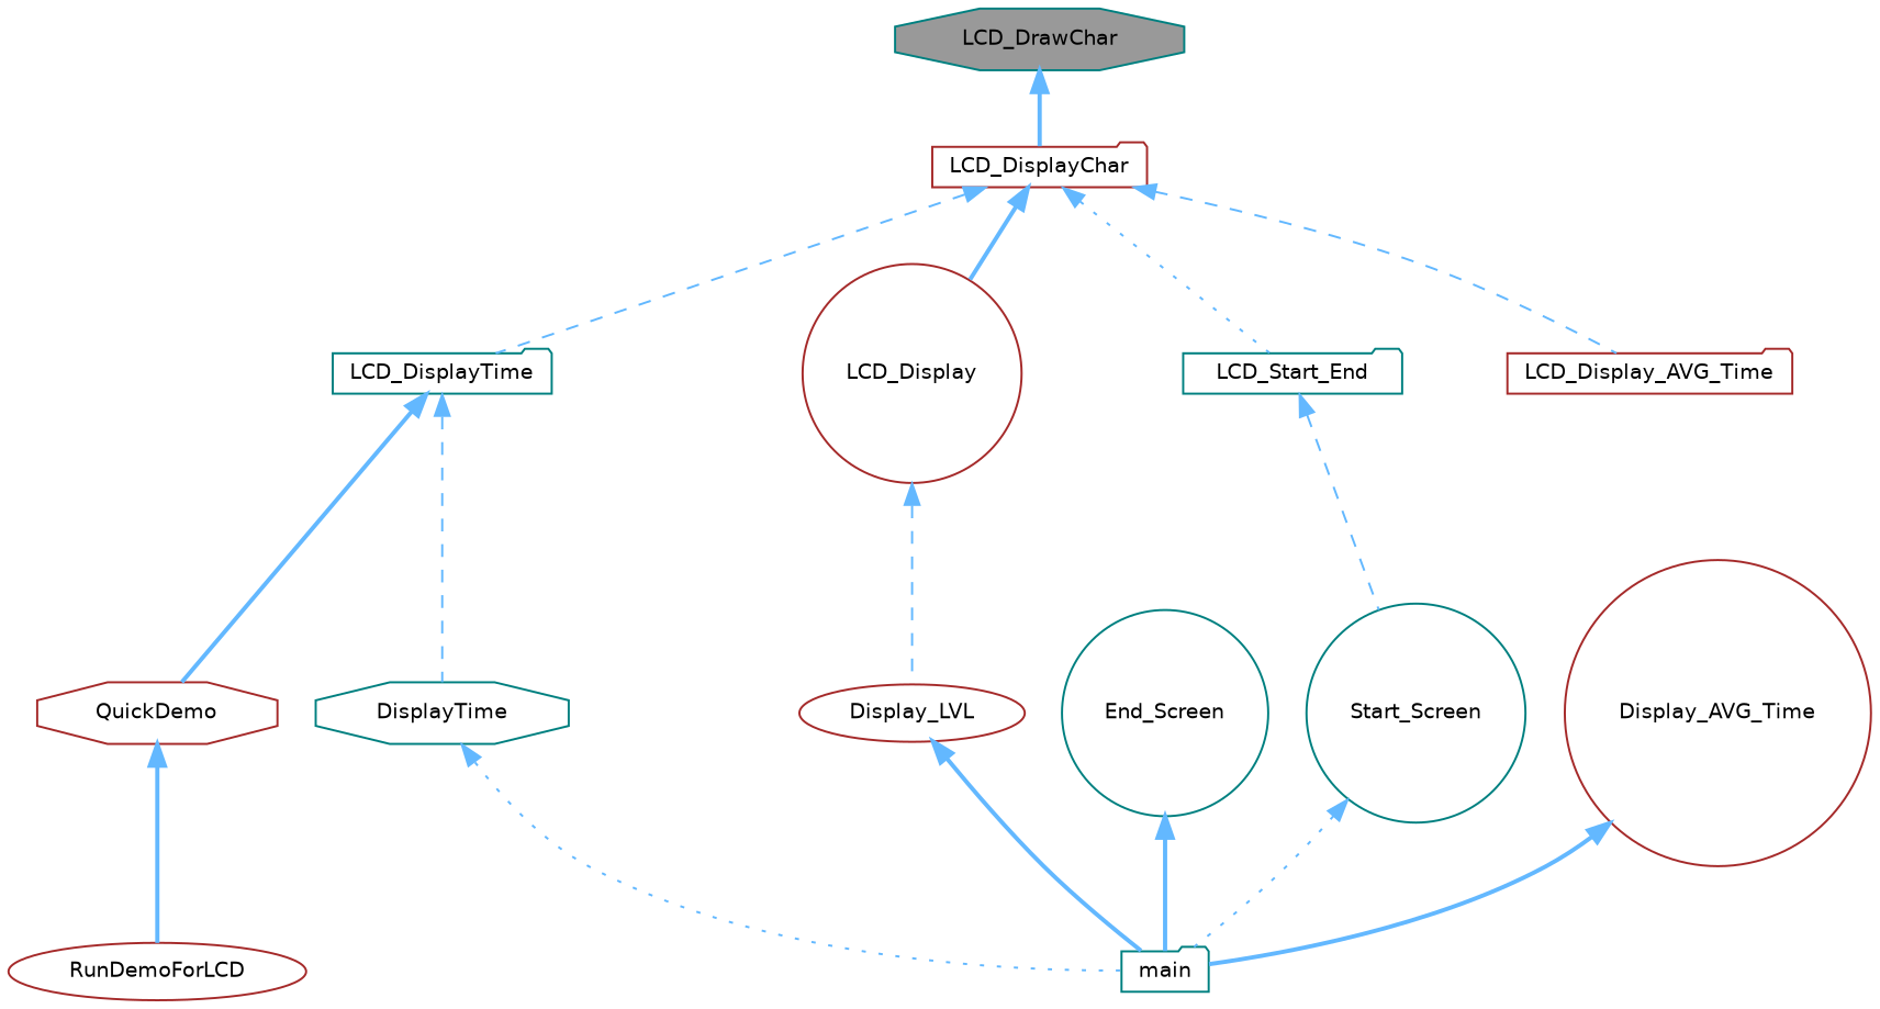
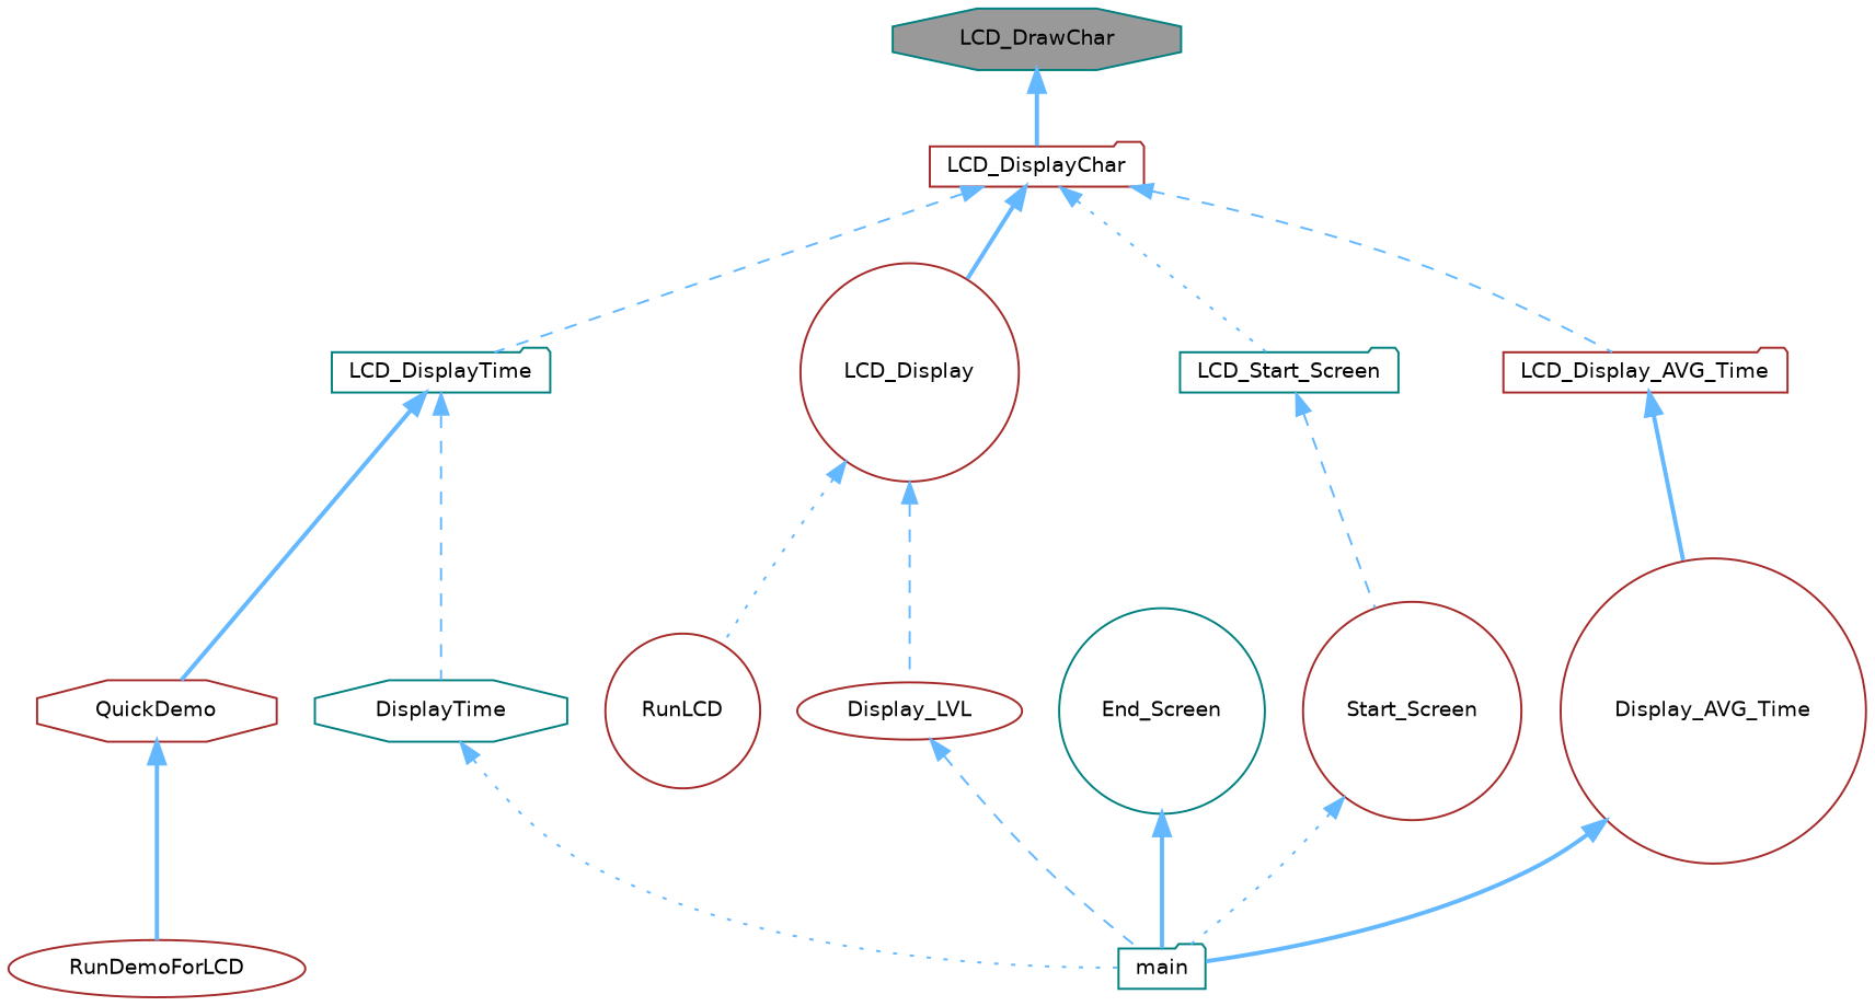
  digraph {
    rankdir=TB
    node [color=brown fillcolor=white fontname=Helvetica fontsize=10 shape=folder style=filled]
    edge [color=steelblue1 dir=back fontname=Helvetica fontsize=10 labelfontname=Helvetica labelfontsize=10 style=bold]
    n1 [color=teal fillcolor=grey60 fontcolor=black height=0.2 label=LCD_DrawChar shape=octagon width=0.4]
    n2 [height=0.2 label=LCD_DisplayChar width=0.4]
    n3 [height=0.2 label=LCD_Display shape=circle width=0.4]
    n4 [height=0.2 label=LCD_Display_AVG_Time width=0.4]
    n5 [color=teal height=0.2 label=LCD_DisplayTime width=0.4]
-   n6 [color=teal height=0.2 label=LCD_Start_End width=0.4]
+   n6 [color=teal height=0.2 label=LCD_Start_Screen width=0.4]
    n7 [height=0.2 label=Display_LVL shape=ellipse width=0.4]
+   n8 [height=0.2 label=RunLCD shape=circle width=0.4]
    n9 [height=0.2 label=Display_AVG_Time shape=circle width=0.4]
    n10 [height=0.2 label=QuickDemo shape=octagon width=0.4]
    n11 [color=teal height=0.2 label=DisplayTime shape=octagon width=0.4]
-   n12 [color=teal height=0.2 label=Start_Screen shape=circle width=0.4]
+   n12 [height=0.2 label=Start_Screen shape=circle width=0.4]
    n13 [height=0.2 label=RunDemoForLCD shape=ellipse width=0.4]
    n14 [color=teal height=0.2 label=main width=0.4]
    n15 [color=teal height=0.2 label=End_Screen shape=circle width=0.4]
    n1 -> n2
    n2 -> n3
    n2 -> n4 [style=dashed]
    n2 -> n5 [style=dashed]
    n2 -> n6 [style=dotted]
    n3 -> n7 [style=dashed]
+   n3 -> n8 [style=dotted]
+   n4 -> n9
    n5 -> n10
    n5 -> n11 [style=dashed]
    n6 -> n12 [style=dashed]
-   n7 -> n14
+   n7 -> n14 [style=dashed]
    n9 -> n14
    n10 -> n13
    n11 -> n14 [style=dotted]
    n12 -> n14 [style=dotted]
    n15 -> n14
  }
